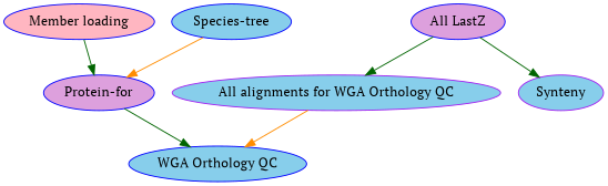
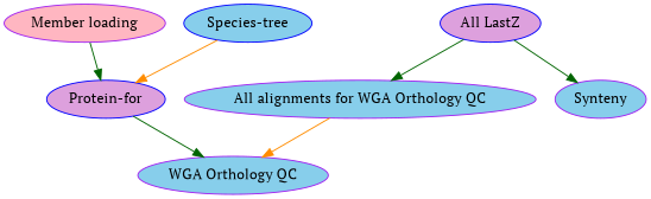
  digraph {
    fontname="PT Serif"
    node [color=blue fillcolor=skyblue fontname="PT Serif" style=filled]
    edge [color=darkgreen fontname="PT Serif"]
-   "Member loading" [fillcolor=lightpink]
+   "Member loading" [color=purple fillcolor=lightpink]
    "All LastZ" [fillcolor=plum]
    n3 [fillcolor=plum label="Protein-for"]
    "All alignments for WGA Orthology QC" [color=purple]
    Synteny [color=purple]
-   "WGA Orthology QC"
+   "WGA Orthology QC" [color=purple]
    "Species-tree"
    subgraph sub_1 {
      rank=same
      "Member loading"
      "All LastZ"
    }
    "Member loading" -> n3
    "All LastZ" -> "All alignments for WGA Orthology QC"
    "All LastZ" -> Synteny
    n3 -> "WGA Orthology QC"
    "All alignments for WGA Orthology QC" -> "WGA Orthology QC" [color=darkorange]
    "Species-tree" -> n3 [color=darkorange]
  }
